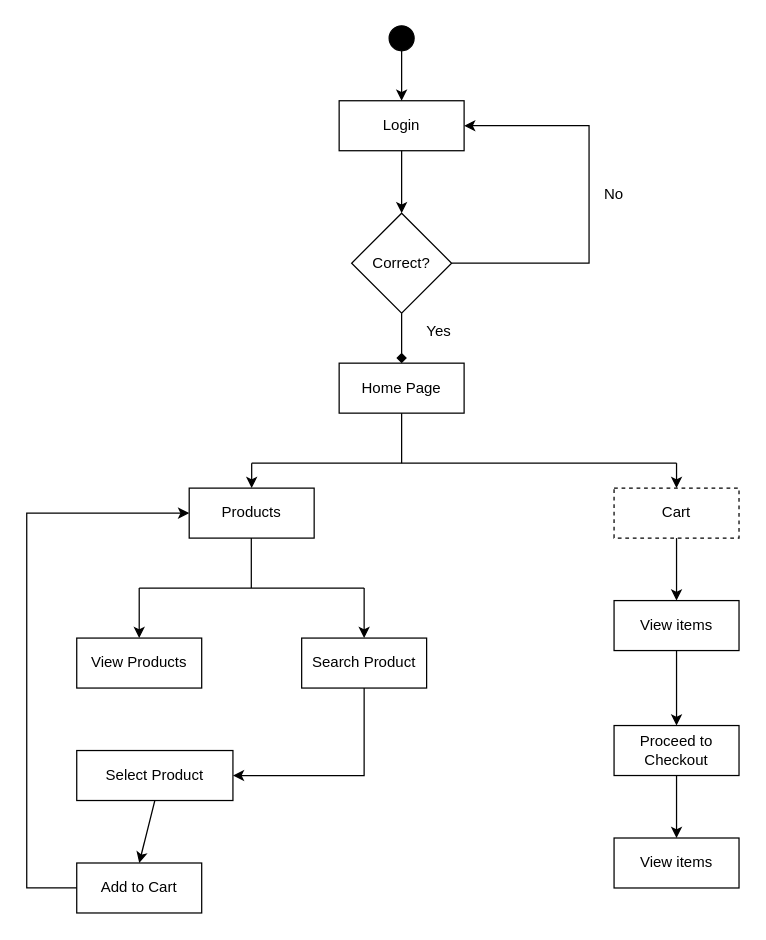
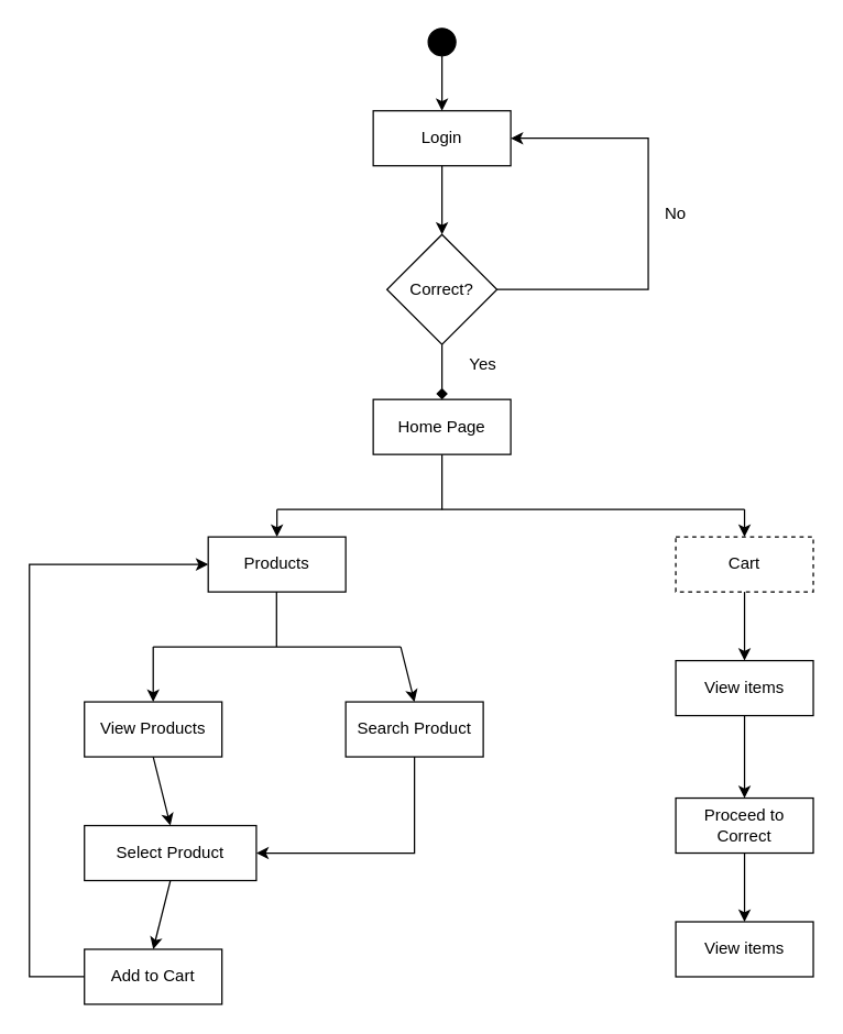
  <mxCell id="0" />
  <mxCell id="1" parent="0" />
  <mxCell id="2" value="" style="ellipse;whiteSpace=wrap;html=1;aspect=fixed;fillColor=#000000;" vertex="1" parent="1"><mxGeometry x="310.91" y="20" width="20" height="20" as="geometry" /></mxCell>
  <mxCell id="3" value="Login" style="rounded=0;whiteSpace=wrap;html=1;" vertex="1" parent="1"><mxGeometry x="270.91" y="80" width="100" height="40" as="geometry" /></mxCell>
  <mxCell id="4" value="Correct?" style="rhombus;whiteSpace=wrap;html=1;" vertex="1" parent="1"><mxGeometry x="280.91" y="170" width="80" height="80" as="geometry" /></mxCell>
  <mxCell id="5" value="" style="endArrow=classic;html=1;rounded=0;exitX=0.5;exitY=1;exitDx=0;exitDy=0;entryX=0.5;entryY=0;entryDx=0;entryDy=0;" edge="1" parent="1" source="3" target="4"><mxGeometry width="50" height="50" relative="1" as="geometry"><mxPoint x="230.91" y="160" as="sourcePoint" /><mxPoint x="280.91" y="110" as="targetPoint" /></mxGeometry></mxCell>
  <mxCell id="6" value="" style="endArrow=classic;html=1;rounded=0;exitX=1;exitY=0.5;exitDx=0;exitDy=0;edgeStyle=orthogonalEdgeStyle;entryX=1;entryY=0.5;entryDx=0;entryDy=0;" edge="1" parent="1" source="4" target="3"><mxGeometry width="50" height="50" relative="1" as="geometry"><mxPoint x="230.91" y="160" as="sourcePoint" /><mxPoint x="480.91" y="170" as="targetPoint" /><Array as="points"><mxPoint x="470.91" y="210" /><mxPoint x="470.91" y="100" /></Array></mxGeometry></mxCell>
  <mxCell id="7" value="No" style="text;html=1;strokeColor=none;fillColor=none;align=center;verticalAlign=middle;whiteSpace=wrap;rounded=0;" vertex="1" parent="1"><mxGeometry x="470.91" y="140" width="40" height="30" as="geometry" /></mxCell>
  <mxCell id="8" value="Home Page" style="rounded=0;whiteSpace=wrap;html=1;" vertex="1" parent="1"><mxGeometry x="270.91" y="290" width="100" height="40" as="geometry" /></mxCell>
  <mxCell id="9" value="Cart" style="rounded=0;whiteSpace=wrap;html=1;dashed=1;" vertex="1" parent="1"><mxGeometry x="490.91" y="390" width="100" height="40" as="geometry" /></mxCell>
  <mxCell id="10" value="" style="endArrow=diamond;html=1;rounded=0;exitX=0.5;exitY=1;exitDx=0;exitDy=0;entryX=0.5;entryY=0;entryDx=0;entryDy=0;" edge="1" parent="1" source="4" target="8"><mxGeometry width="50" height="50" relative="1" as="geometry"><mxPoint x="310.91" y="280" as="sourcePoint" /><mxPoint x="360.91" y="230" as="targetPoint" /></mxGeometry></mxCell>
  <mxCell id="11" value="" style="endArrow=none;html=1;rounded=0;exitX=0.5;exitY=1;exitDx=0;exitDy=0;" edge="1" parent="1" source="8"><mxGeometry width="50" height="50" relative="1" as="geometry"><mxPoint x="320.91" y="290" as="sourcePoint" /><mxPoint x="320.91" y="370" as="targetPoint" /></mxGeometry></mxCell>
  <mxCell id="12" value="" style="endArrow=none;html=1;rounded=0;" edge="1" parent="1"><mxGeometry width="50" height="50" relative="1" as="geometry"><mxPoint x="200.91" y="370" as="sourcePoint" /><mxPoint x="540.91" y="370" as="targetPoint" /></mxGeometry></mxCell>
  <mxCell id="13" value="" style="endArrow=classic;html=1;rounded=0;entryX=0.5;entryY=0;entryDx=0;entryDy=0;" edge="1" parent="1" target="9"><mxGeometry width="50" height="50" relative="1" as="geometry"><mxPoint x="540.91" y="370" as="sourcePoint" /><mxPoint x="410.91" y="340" as="targetPoint" /></mxGeometry></mxCell>
  <mxCell id="14" value="Products" style="rounded=0;whiteSpace=wrap;html=1;" vertex="1" parent="1"><mxGeometry x="150.91" y="390" width="100" height="40" as="geometry" /></mxCell>
  <mxCell id="15" value="" style="endArrow=classic;html=1;rounded=0;entryX=0.5;entryY=0;entryDx=0;entryDy=0;" edge="1" parent="1" target="14"><mxGeometry width="50" height="50" relative="1" as="geometry"><mxPoint x="200.91" y="370" as="sourcePoint" /><mxPoint x="250.91" y="390" as="targetPoint" /></mxGeometry></mxCell>
  <mxCell id="16" value="View Products" style="rounded=0;whiteSpace=wrap;html=1;" vertex="1" parent="1"><mxGeometry x="60.91" y="510" width="100" height="40" as="geometry" /></mxCell>
- <mxCell id="17" value="Search Product" style="rounded=0;whiteSpace=wrap;html=1;" vertex="1" parent="1"><mxGeometry x="240.91" y="510" width="100" height="40" as="geometry" /></mxCell>
+ <mxCell id="17" value="Search Product" style="rounded=0;whiteSpace=wrap;html=1;" vertex="1" parent="1"><mxGeometry x="250.91" y="510" width="100" height="40" as="geometry" /></mxCell>
  <mxCell id="18" value="" style="endArrow=none;html=1;rounded=0;exitX=0.5;exitY=1;exitDx=0;exitDy=0;" edge="1" parent="1"><mxGeometry width="50" height="50" relative="1" as="geometry"><mxPoint x="200.61" y="430" as="sourcePoint" /><mxPoint x="200.61" y="470" as="targetPoint" /></mxGeometry></mxCell>
  <mxCell id="19" value="" style="endArrow=none;html=1;rounded=0;" edge="1" parent="1"><mxGeometry width="50" height="50" relative="1" as="geometry"><mxPoint x="110.91" y="470" as="sourcePoint" /><mxPoint x="290.91" y="470" as="targetPoint" /></mxGeometry></mxCell>
  <mxCell id="20" value="" style="endArrow=classic;html=1;rounded=0;entryX=0.5;entryY=0;entryDx=0;entryDy=0;" edge="1" parent="1" target="16"><mxGeometry width="50" height="50" relative="1" as="geometry"><mxPoint x="110.91" y="470" as="sourcePoint" /><mxPoint x="240.91" y="420" as="targetPoint" /></mxGeometry></mxCell>
  <mxCell id="21" value="" style="endArrow=classic;html=1;rounded=0;entryX=0.5;entryY=0;entryDx=0;entryDy=0;" edge="1" parent="1" target="17"><mxGeometry width="50" height="50" relative="1" as="geometry"><mxPoint x="290.91" y="470" as="sourcePoint" /><mxPoint x="280.91" y="440" as="targetPoint" /></mxGeometry></mxCell>
  <mxCell id="22" value="Select Product" style="rounded=0;whiteSpace=wrap;html=1;" vertex="1" parent="1"><mxGeometry x="60.91" y="600" width="125" height="40" as="geometry" /></mxCell>
+ <mxCell id="23" value="" style="endArrow=classic;html=1;rounded=0;entryX=0.5;entryY=0;entryDx=0;entryDy=0;exitX=0.5;exitY=1;exitDx=0;exitDy=0;" edge="1" parent="1" source="16" target="22"><mxGeometry width="50" height="50" relative="1" as="geometry"><mxPoint x="120.91" y="480" as="sourcePoint" /><mxPoint x="120.91" y="520" as="targetPoint" /></mxGeometry></mxCell>
  <mxCell id="24" value="" style="endArrow=classic;html=1;rounded=0;exitX=0.5;exitY=1;exitDx=0;exitDy=0;edgeStyle=orthogonalEdgeStyle;entryX=1;entryY=0.5;entryDx=0;entryDy=0;" edge="1" parent="1" source="17" target="22"><mxGeometry width="50" height="50" relative="1" as="geometry"><mxPoint x="300.91" y="480" as="sourcePoint" /><mxPoint x="300.91" y="590" as="targetPoint" /></mxGeometry></mxCell>
  <mxCell id="25" value="Add to Cart" style="rounded=0;whiteSpace=wrap;html=1;" vertex="1" parent="1"><mxGeometry x="60.91" y="690" width="100" height="40" as="geometry" /></mxCell>
  <mxCell id="26" value="" style="endArrow=classic;html=1;rounded=0;entryX=0.5;entryY=0;entryDx=0;entryDy=0;exitX=0.5;exitY=1;exitDx=0;exitDy=0;" edge="1" parent="1" source="2" target="3"><mxGeometry width="50" height="50" relative="1" as="geometry"><mxPoint x="190.91" y="180" as="sourcePoint" /><mxPoint x="240.91" y="130" as="targetPoint" /></mxGeometry></mxCell>
  <mxCell id="27" value="" style="endArrow=classic;html=1;rounded=0;exitX=0.5;exitY=1;exitDx=0;exitDy=0;entryX=0.5;entryY=0;entryDx=0;entryDy=0;" edge="1" parent="1" source="22" target="25"><mxGeometry width="50" height="50" relative="1" as="geometry"><mxPoint x="110.91" y="650" as="sourcePoint" /><mxPoint x="230.91" y="570" as="targetPoint" /></mxGeometry></mxCell>
  <mxCell id="28" value="" style="endArrow=classic;html=1;rounded=0;exitX=0;exitY=0.5;exitDx=0;exitDy=0;edgeStyle=orthogonalEdgeStyle;entryX=0;entryY=0.5;entryDx=0;entryDy=0;" edge="1" parent="1" source="25" target="14"><mxGeometry width="50" height="50" relative="1" as="geometry"><mxPoint x="170.91" y="530" as="sourcePoint" /><mxPoint x="-59.09" y="710" as="targetPoint" /><Array as="points"><mxPoint x="20.91" y="710" /><mxPoint x="20.91" y="410" /></Array></mxGeometry></mxCell>
  <mxCell id="29" value="View items" style="rounded=0;whiteSpace=wrap;html=1;" vertex="1" parent="1"><mxGeometry x="490.91" y="480" width="100" height="40" as="geometry" /></mxCell>
  <mxCell id="30" value="" style="endArrow=classic;html=1;rounded=0;exitX=0.5;exitY=1;exitDx=0;exitDy=0;entryX=0.5;entryY=0;entryDx=0;entryDy=0;" edge="1" parent="1" source="9" target="29"><mxGeometry width="50" height="50" relative="1" as="geometry"><mxPoint x="420.91" y="450" as="sourcePoint" /><mxPoint x="470.91" y="400" as="targetPoint" /></mxGeometry></mxCell>
- <mxCell id="31" value="Proceed to Checkout" style="rounded=0;whiteSpace=wrap;html=1;" vertex="1" parent="1"><mxGeometry x="490.91" y="580" width="100" height="40" as="geometry" /></mxCell>
+ <mxCell id="31" value="Proceed to Correct" style="rounded=0;whiteSpace=wrap;html=1;" vertex="1" parent="1"><mxGeometry x="490.91" y="580" width="100" height="40" as="geometry" /></mxCell>
  <mxCell id="32" value="" style="endArrow=classic;html=1;rounded=0;exitX=0.5;exitY=1;exitDx=0;exitDy=0;entryX=0.5;entryY=0;entryDx=0;entryDy=0;" edge="1" parent="1" source="29" target="31"><mxGeometry width="50" height="50" relative="1" as="geometry"><mxPoint x="420.91" y="370" as="sourcePoint" /><mxPoint x="470.91" y="320" as="targetPoint" /></mxGeometry></mxCell>
  <mxCell id="33" value="View items" style="rounded=0;whiteSpace=wrap;html=1;" vertex="1" parent="1"><mxGeometry x="490.91" y="670" width="100" height="40" as="geometry" /></mxCell>
  <mxCell id="34" value="" style="endArrow=classic;html=1;rounded=0;exitX=0.5;exitY=1;exitDx=0;exitDy=0;entryX=0.5;entryY=0;entryDx=0;entryDy=0;" edge="1" parent="1" source="31" target="33"><mxGeometry width="50" height="50" relative="1" as="geometry"><mxPoint x="360.91" y="620" as="sourcePoint" /><mxPoint x="410.91" y="570" as="targetPoint" /></mxGeometry></mxCell>
  <mxCell id="35" value="Yes" style="text;html=1;strokeColor=none;fillColor=none;align=center;verticalAlign=middle;whiteSpace=wrap;rounded=0;" vertex="1" parent="1"><mxGeometry x="330.91" y="250" width="40" height="30" as="geometry" /></mxCell>
